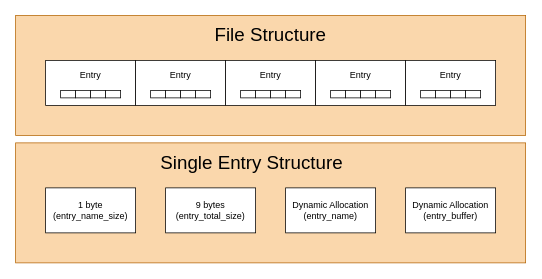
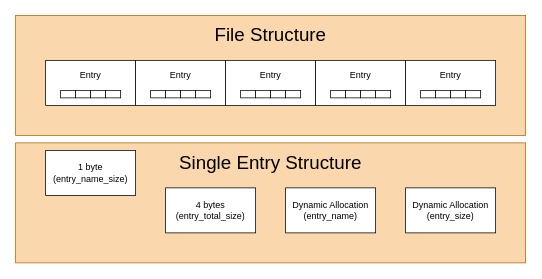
  <mxCell id="0" />
  <mxCell id="1" parent="0" />
  <mxCell id="2" value="" style="group" vertex="1" connectable="0" parent="1"><mxGeometry x="20" y="190" width="680" height="160" as="geometry" /></mxCell>
  <mxCell id="3" value="" style="rounded=0;whiteSpace=wrap;html=1;labelBackgroundColor=none;fillColor=#fad7ac;strokeColor=#b46504;" vertex="1" parent="2"><mxGeometry width="680" height="160" as="geometry" /></mxCell>
- <mxCell id="4" value="1 byte&lt;div&gt;(entry_name_size)&lt;/div&gt;" style="rounded=0;whiteSpace=wrap;html=1;" vertex="1" parent="2"><mxGeometry x="40" y="60" width="120" height="60" as="geometry" /></mxCell>
- <mxCell id="5" value="9 bytes&lt;div&gt;(entry_total_size)&lt;/div&gt;" style="rounded=0;whiteSpace=wrap;html=1;" vertex="1" parent="2"><mxGeometry x="200" y="60" width="120" height="60" as="geometry" /></mxCell>
- <mxCell id="6" value="Single Entry Structure" style="text;html=1;align=center;verticalAlign=middle;whiteSpace=wrap;rounded=0;fontSize=25;" vertex="1" parent="2"><mxGeometry x="183" y="9" width="264" height="31" as="geometry" /></mxCell>
+ <mxCell id="4" value="1 byte&lt;div&gt;(entry_name_size)&lt;/div&gt;" style="rounded=0;whiteSpace=wrap;html=1;" vertex="1" parent="2"><mxGeometry x="40" y="10" width="120" height="60" as="geometry" /></mxCell>
+ <mxCell id="5" value="4 bytes&lt;div&gt;(entry_total_size)&lt;/div&gt;" style="rounded=0;whiteSpace=wrap;html=1;" vertex="1" parent="2"><mxGeometry x="200" y="60" width="120" height="60" as="geometry" /></mxCell>
+ <mxCell id="6" value="Single Entry Structure" style="text;html=1;align=center;verticalAlign=middle;whiteSpace=wrap;rounded=0;fontSize=25;" vertex="1" parent="2"><mxGeometry x="208" y="9" width="264" height="31" as="geometry" /></mxCell>
  <mxCell id="7" value="Dynamic Allocation&lt;br&gt;&lt;div&gt;(entry_name)&lt;/div&gt;" style="rounded=0;whiteSpace=wrap;html=1;" vertex="1" parent="2"><mxGeometry x="360" y="60" width="120" height="60" as="geometry" /></mxCell>
- <mxCell id="8" value="Dynamic Allocation&lt;br&gt;&lt;div&gt;(entry_buffer)&lt;/div&gt;" style="rounded=0;whiteSpace=wrap;html=1;" vertex="1" parent="2"><mxGeometry x="520" y="60" width="120" height="60" as="geometry" /></mxCell>
+ <mxCell id="8" value="Dynamic Allocation&lt;br&gt;&lt;div&gt;(entry_size)&lt;/div&gt;" style="rounded=0;whiteSpace=wrap;html=1;" vertex="1" parent="2"><mxGeometry x="520" y="60" width="120" height="60" as="geometry" /></mxCell>
  <mxCell id="9" value="" style="rounded=0;whiteSpace=wrap;html=1;labelBackgroundColor=none;fillColor=#fad7ac;strokeColor=#b46504;" vertex="1" parent="1"><mxGeometry x="20" y="20" width="680" height="160" as="geometry" /></mxCell>
  <mxCell id="10" value="File Structure" style="text;html=1;align=center;verticalAlign=middle;whiteSpace=wrap;rounded=0;fontSize=25;" vertex="1" parent="1"><mxGeometry x="228" y="29" width="264" height="31" as="geometry" /></mxCell>
  <mxCell id="11" value="q" style="group" vertex="1" connectable="0" parent="1"><mxGeometry x="60" y="80" width="120" height="60" as="geometry" /></mxCell>
  <mxCell id="12" value="" style="rounded=0;whiteSpace=wrap;html=1;" vertex="1" parent="11"><mxGeometry width="120" height="60" as="geometry" /></mxCell>
  <mxCell id="13" value="Entry" style="text;html=1;align=center;verticalAlign=middle;whiteSpace=wrap;rounded=0;" vertex="1" parent="11"><mxGeometry x="30" y="5" width="60" height="30" as="geometry" /></mxCell>
  <mxCell id="14" value="" style="group" vertex="1" connectable="0" parent="11"><mxGeometry x="20" y="40" width="80" height="10" as="geometry" /></mxCell>
  <mxCell id="15" value="" style="rounded=0;whiteSpace=wrap;html=1;" vertex="1" parent="14"><mxGeometry width="20" height="10" as="geometry" /></mxCell>
  <mxCell id="16" value="" style="rounded=0;whiteSpace=wrap;html=1;" vertex="1" parent="14"><mxGeometry x="20" width="20" height="10" as="geometry" /></mxCell>
  <mxCell id="17" value="" style="rounded=0;whiteSpace=wrap;html=1;" vertex="1" parent="14"><mxGeometry x="40" width="20" height="10" as="geometry" /></mxCell>
  <mxCell id="18" value="" style="rounded=0;whiteSpace=wrap;html=1;" vertex="1" parent="14"><mxGeometry x="60" width="20" height="10" as="geometry" /></mxCell>
  <mxCell id="19" value="q" style="group" vertex="1" connectable="0" parent="1"><mxGeometry x="180" y="80" width="120" height="60" as="geometry" /></mxCell>
  <mxCell id="20" value="" style="rounded=0;whiteSpace=wrap;html=1;" vertex="1" parent="19"><mxGeometry width="120" height="60" as="geometry" /></mxCell>
  <mxCell id="21" value="Entry" style="text;html=1;align=center;verticalAlign=middle;whiteSpace=wrap;rounded=0;" vertex="1" parent="19"><mxGeometry x="30" y="5" width="60" height="30" as="geometry" /></mxCell>
  <mxCell id="22" value="" style="group" vertex="1" connectable="0" parent="19"><mxGeometry x="20" y="40" width="80" height="10" as="geometry" /></mxCell>
  <mxCell id="23" value="" style="rounded=0;whiteSpace=wrap;html=1;" vertex="1" parent="22"><mxGeometry width="20" height="10" as="geometry" /></mxCell>
  <mxCell id="24" value="" style="rounded=0;whiteSpace=wrap;html=1;" vertex="1" parent="22"><mxGeometry x="20" width="20" height="10" as="geometry" /></mxCell>
  <mxCell id="25" value="" style="rounded=0;whiteSpace=wrap;html=1;" vertex="1" parent="22"><mxGeometry x="40" width="20" height="10" as="geometry" /></mxCell>
  <mxCell id="26" value="" style="rounded=0;whiteSpace=wrap;html=1;" vertex="1" parent="22"><mxGeometry x="60" width="20" height="10" as="geometry" /></mxCell>
  <mxCell id="27" value="q" style="group" vertex="1" connectable="0" parent="1"><mxGeometry x="300" y="80" width="120" height="60" as="geometry" /></mxCell>
  <mxCell id="28" value="" style="rounded=0;whiteSpace=wrap;html=1;" vertex="1" parent="27"><mxGeometry width="120" height="60" as="geometry" /></mxCell>
  <mxCell id="29" value="Entry" style="text;html=1;align=center;verticalAlign=middle;whiteSpace=wrap;rounded=0;" vertex="1" parent="27"><mxGeometry x="30" y="5" width="60" height="30" as="geometry" /></mxCell>
  <mxCell id="30" value="" style="group" vertex="1" connectable="0" parent="27"><mxGeometry x="20" y="40" width="80" height="10" as="geometry" /></mxCell>
  <mxCell id="31" value="" style="rounded=0;whiteSpace=wrap;html=1;" vertex="1" parent="30"><mxGeometry width="20" height="10" as="geometry" /></mxCell>
  <mxCell id="32" value="" style="rounded=0;whiteSpace=wrap;html=1;" vertex="1" parent="30"><mxGeometry x="20" width="20" height="10" as="geometry" /></mxCell>
  <mxCell id="33" value="" style="rounded=0;whiteSpace=wrap;html=1;" vertex="1" parent="30"><mxGeometry x="40" width="20" height="10" as="geometry" /></mxCell>
  <mxCell id="34" value="" style="rounded=0;whiteSpace=wrap;html=1;" vertex="1" parent="30"><mxGeometry x="60" width="20" height="10" as="geometry" /></mxCell>
  <mxCell id="35" value="q" style="group" vertex="1" connectable="0" parent="1"><mxGeometry x="420" y="80" width="120" height="60" as="geometry" /></mxCell>
  <mxCell id="36" value="" style="rounded=0;whiteSpace=wrap;html=1;" vertex="1" parent="35"><mxGeometry width="120" height="60" as="geometry" /></mxCell>
  <mxCell id="37" value="Entry" style="text;html=1;align=center;verticalAlign=middle;whiteSpace=wrap;rounded=0;" vertex="1" parent="35"><mxGeometry x="30" y="5" width="60" height="30" as="geometry" /></mxCell>
  <mxCell id="38" value="" style="group" vertex="1" connectable="0" parent="35"><mxGeometry x="20" y="40" width="80" height="10" as="geometry" /></mxCell>
  <mxCell id="39" value="" style="rounded=0;whiteSpace=wrap;html=1;" vertex="1" parent="38"><mxGeometry width="20" height="10" as="geometry" /></mxCell>
  <mxCell id="40" value="" style="rounded=0;whiteSpace=wrap;html=1;" vertex="1" parent="38"><mxGeometry x="20" width="20" height="10" as="geometry" /></mxCell>
  <mxCell id="41" value="" style="rounded=0;whiteSpace=wrap;html=1;" vertex="1" parent="38"><mxGeometry x="40" width="20" height="10" as="geometry" /></mxCell>
  <mxCell id="42" value="" style="rounded=0;whiteSpace=wrap;html=1;" vertex="1" parent="38"><mxGeometry x="60" width="20" height="10" as="geometry" /></mxCell>
  <mxCell id="43" value="q" style="group" vertex="1" connectable="0" parent="1"><mxGeometry x="540" y="80" width="120" height="60" as="geometry" /></mxCell>
  <mxCell id="44" value="" style="rounded=0;whiteSpace=wrap;html=1;" vertex="1" parent="43"><mxGeometry width="120" height="60" as="geometry" /></mxCell>
  <mxCell id="45" value="Entry" style="text;html=1;align=center;verticalAlign=middle;whiteSpace=wrap;rounded=0;" vertex="1" parent="43"><mxGeometry x="30" y="5" width="60" height="30" as="geometry" /></mxCell>
  <mxCell id="46" value="" style="group" vertex="1" connectable="0" parent="43"><mxGeometry x="20" y="40" width="80" height="10" as="geometry" /></mxCell>
  <mxCell id="47" value="" style="rounded=0;whiteSpace=wrap;html=1;" vertex="1" parent="46"><mxGeometry width="20" height="10" as="geometry" /></mxCell>
  <mxCell id="48" value="" style="rounded=0;whiteSpace=wrap;html=1;" vertex="1" parent="46"><mxGeometry x="20" width="20" height="10" as="geometry" /></mxCell>
  <mxCell id="49" value="" style="rounded=0;whiteSpace=wrap;html=1;" vertex="1" parent="46"><mxGeometry x="40" width="20" height="10" as="geometry" /></mxCell>
  <mxCell id="50" value="" style="rounded=0;whiteSpace=wrap;html=1;" vertex="1" parent="46"><mxGeometry x="60" width="20" height="10" as="geometry" /></mxCell>
